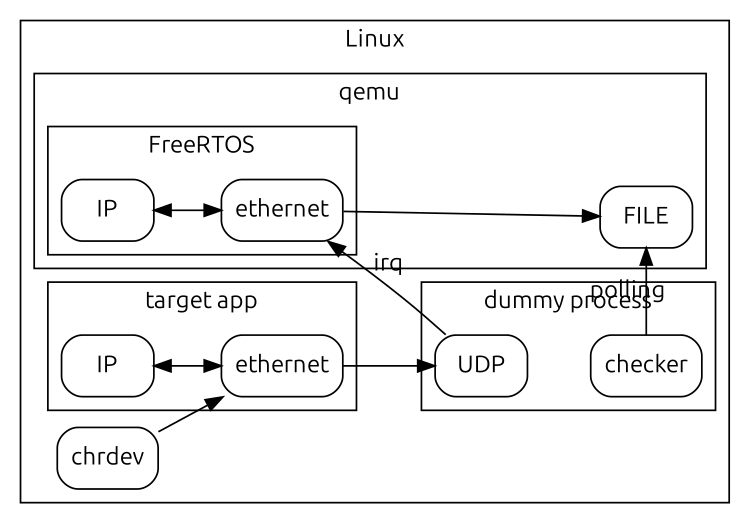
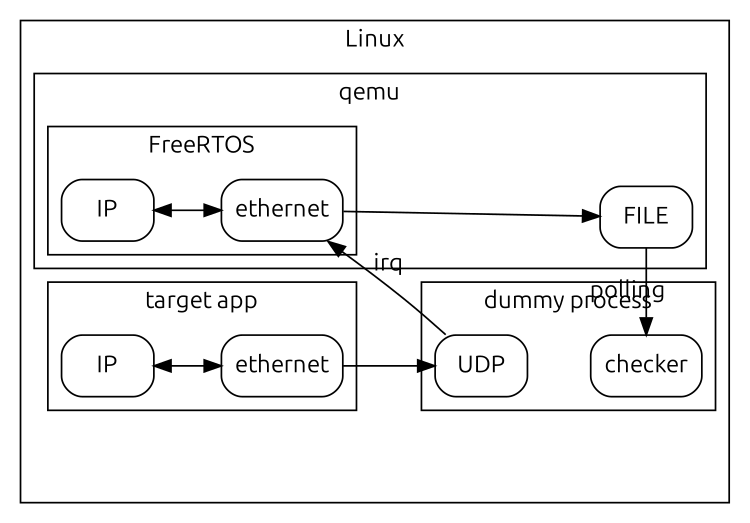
  digraph {
    fontname=Ubuntu
    newrank=true
    rankdir=LR
    node [fontname=Ubuntu shape=box style=rounded]
    edge [fontname=Ubuntu]
    n1 [label=IP]
    n2 [label=IP]
    n3 [label=ethernet]
    n4 [label=ethernet]
    n5 [label=checker]
    n6 [label=FILE]
    n7 [label=UDP]
-   chrdev
    subgraph sub_1 {
      rank=same
      n1
      n2
    }
    subgraph sub_2 {
      rank=same
      n3
      n4
    }
    subgraph sub_3 {
      rank=same
      n5
      n6
    }
    subgraph cluster_4 {
      label=Linux
-     chrdev
      subgraph cluster_5 {
        label="target app"
        n1
        n3
      }
      subgraph cluster_6 {
        label="dummy process"
        n5
        n7
      }
      subgraph cluster_7 {
        label=qemu
        n6
        subgraph cluster_8 {
          label=FreeRTOS
          n2
          n4
        }
      }
    }
    n1 -> n3 [dir=both]
    n1 -> n7 [style=invis]
    n2 -> n4 [dir=both]
    n3 -> n7
    n4 -> n6
-   n5 -> n6 [label=polling]
+   n6 -> n5 [label=polling]
    n7 -> n4 [label=irq]
    n7 -> n5 [style=invis]
-   chrdev -> n3
  }
